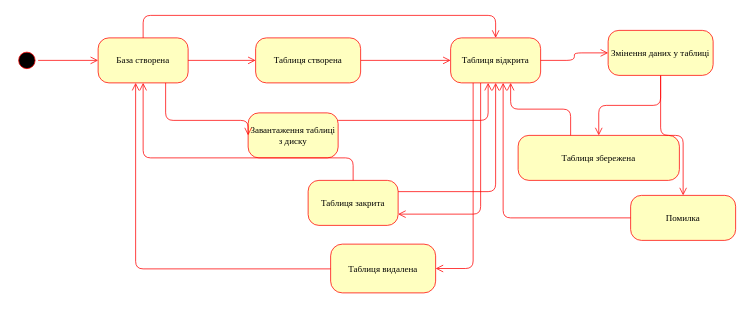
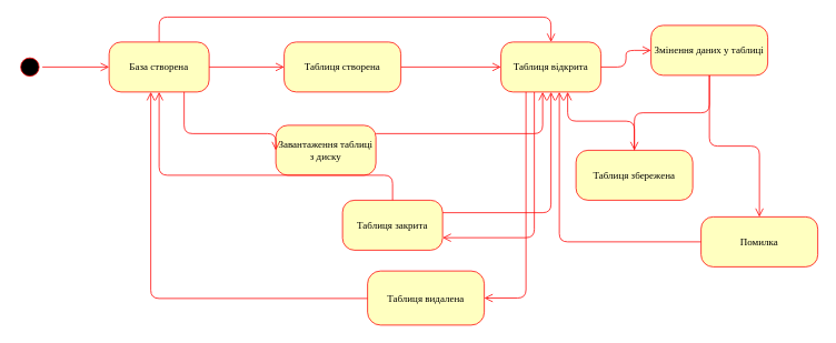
  <mxCell id="0" />
  <mxCell id="1" parent="0" />
  <mxCell id="2" value="" style="ellipse;html=1;shape=startState;fillColor=#000000;strokeColor=#ff0000;rounded=1;shadow=0;comic=0;labelBackgroundColor=none;fontFamily=Verdana;fontSize=12;fontColor=#000000;align=center;direction=south;" parent="1" vertex="1"><mxGeometry x="20" y="65" width="30" height="30" as="geometry" /></mxCell>
  <mxCell id="3" value="База створена" style="rounded=1;whiteSpace=wrap;html=1;arcSize=24;fillColor=#ffffc0;strokeColor=#ff0000;shadow=0;comic=0;labelBackgroundColor=none;fontFamily=Verdana;fontSize=12;fontColor=#000000;align=center;" parent="1" vertex="1"><mxGeometry x="130" y="50" width="120" height="60" as="geometry" /></mxCell>
  <mxCell id="4" style="edgeStyle=orthogonalEdgeStyle;html=1;labelBackgroundColor=none;endArrow=open;endSize=8;strokeColor=#ff0000;fontFamily=Verdana;fontSize=12;align=left;" parent="1" source="5" target="8" edge="1"><mxGeometry relative="1" as="geometry"><Array as="points"><mxPoint x="650" y="160" /></Array></mxGeometry></mxCell>
  <mxCell id="5" value="Завантаження таблиці з диску" style="rounded=1;whiteSpace=wrap;html=1;arcSize=24;fillColor=#ffffc0;strokeColor=#ff0000;shadow=0;comic=0;labelBackgroundColor=none;fontFamily=Verdana;fontSize=12;fontColor=#000000;align=center;" parent="1" vertex="1"><mxGeometry x="330" y="150" width="120" height="60" as="geometry" /></mxCell>
  <mxCell id="6" style="edgeStyle=orthogonalEdgeStyle;html=1;exitX=1;exitY=0.5;entryX=0;entryY=0.5;labelBackgroundColor=none;endArrow=open;endSize=8;strokeColor=#ff0000;fontFamily=Verdana;fontSize=12;align=left;entryDx=0;entryDy=0;exitDx=0;exitDy=0;" parent="1" source="3" target="15" edge="1"><mxGeometry relative="1" as="geometry"><Array as="points" /></mxGeometry></mxCell>
  <mxCell id="7" style="edgeStyle=elbowEdgeStyle;html=1;entryX=1;entryY=0.75;labelBackgroundColor=none;endArrow=open;endSize=8;strokeColor=#ff0000;fontFamily=Verdana;fontSize=12;align=left;" parent="1" source="8" target="9" edge="1"><mxGeometry relative="1" as="geometry"><Array as="points"><mxPoint x="640" y="230" /></Array></mxGeometry></mxCell>
  <mxCell id="8" value="Таблиця відкрита" style="rounded=1;whiteSpace=wrap;html=1;arcSize=24;fillColor=#ffffc0;strokeColor=#ff0000;shadow=0;comic=0;labelBackgroundColor=none;fontFamily=Verdana;fontSize=12;fontColor=#000000;align=center;" parent="1" vertex="1"><mxGeometry x="600" y="50" width="120" height="60" as="geometry" /></mxCell>
  <mxCell id="9" value="Таблиця закрита" style="rounded=1;whiteSpace=wrap;html=1;arcSize=24;fillColor=#ffffc0;strokeColor=#ff0000;shadow=0;comic=0;labelBackgroundColor=none;fontFamily=Verdana;fontSize=12;fontColor=#000000;align=center;" parent="1" vertex="1"><mxGeometry x="410" y="240" width="120" height="60" as="geometry" /></mxCell>
  <mxCell id="10" style="edgeStyle=orthogonalEdgeStyle;html=1;labelBackgroundColor=none;endArrow=open;endSize=8;strokeColor=#ff0000;fontFamily=Verdana;fontSize=12;align=left;" parent="1" source="2" target="3" edge="1"><mxGeometry relative="1" as="geometry" /></mxCell>
  <mxCell id="11" style="edgeStyle=orthogonalEdgeStyle;html=1;labelBackgroundColor=none;endArrow=open;endSize=8;strokeColor=#ff0000;fontFamily=Verdana;fontSize=12;align=left;entryX=0;entryY=0.5;" parent="1" source="3" target="5" edge="1"><mxGeometry relative="1" as="geometry"><Array as="points"><mxPoint x="220" y="160" /></Array></mxGeometry></mxCell>
  <mxCell id="12" style="edgeStyle=orthogonalEdgeStyle;html=1;labelBackgroundColor=none;endArrow=open;endSize=8;strokeColor=#ff0000;fontFamily=Verdana;fontSize=12;align=left;" parent="1" source="9" target="3" edge="1"><mxGeometry relative="1" as="geometry"><Array as="points"><mxPoint x="470" y="210" /><mxPoint x="190" y="210" /></Array></mxGeometry></mxCell>
  <mxCell id="13" style="edgeStyle=orthogonalEdgeStyle;html=1;exitX=1;exitY=0.25;labelBackgroundColor=none;endArrow=open;endSize=8;strokeColor=#ff0000;fontFamily=Verdana;fontSize=12;align=left;" parent="1" source="9" target="8" edge="1"><mxGeometry relative="1" as="geometry" /></mxCell>
  <mxCell id="14" value="" style="edgeStyle=orthogonalEdgeStyle;html=1;labelBackgroundColor=none;endArrow=open;endSize=8;strokeColor=#ff0000;fontFamily=Verdana;fontSize=12;align=left;" edge="1" parent="1" source="15" target="8"><mxGeometry relative="1" as="geometry"><Array as="points" /><mxPoint x="490" y="160" as="sourcePoint" /><mxPoint x="250" y="80" as="targetPoint" /></mxGeometry></mxCell>
  <mxCell id="15" value="Таблиця створена" style="rounded=1;whiteSpace=wrap;html=1;arcSize=24;fillColor=#ffffc0;strokeColor=#ff0000;shadow=0;comic=0;labelBackgroundColor=none;fontFamily=Verdana;fontSize=12;fontColor=#000000;align=center;" vertex="1" parent="1"><mxGeometry x="340" y="50" width="140" height="60" as="geometry" /></mxCell>
- <mxCell id="16" value="Таблиця збережена" style="rounded=1;whiteSpace=wrap;html=1;arcSize=24;fillColor=#ffffc0;strokeColor=#ff0000;shadow=0;comic=0;labelBackgroundColor=none;fontFamily=Verdana;fontSize=12;fontColor=#000000;align=center;" vertex="1" parent="1"><mxGeometry x="690" y="180" width="215" height="60" as="geometry" /></mxCell>
+ <mxCell id="16" value="Таблиця збережена" style="rounded=1;whiteSpace=wrap;html=1;arcSize=24;fillColor=#ffffc0;strokeColor=#ff0000;shadow=0;comic=0;labelBackgroundColor=none;fontFamily=Verdana;fontSize=12;fontColor=#000000;align=center;" vertex="1" parent="1"><mxGeometry x="690" y="180" width="140" height="60" as="geometry" /></mxCell>
  <mxCell id="17" value="" style="edgeStyle=orthogonalEdgeStyle;html=1;labelBackgroundColor=none;endArrow=open;endSize=8;strokeColor=#ff0000;fontFamily=Verdana;fontSize=12;align=left;" edge="1" parent="1" source="19" target="16"><mxGeometry relative="1" as="geometry"><Array as="points" /><mxPoint x="490" y="90" as="sourcePoint" /><mxPoint x="610" y="90" as="targetPoint" /></mxGeometry></mxCell>
  <mxCell id="18" value="" style="edgeStyle=orthogonalEdgeStyle;html=1;labelBackgroundColor=none;endArrow=open;endSize=8;strokeColor=#ff0000;fontFamily=Verdana;fontSize=12;align=left;" edge="1" parent="1" source="8" target="19"><mxGeometry relative="1" as="geometry"><Array as="points" /><mxPoint x="720" y="80" as="sourcePoint" /><mxPoint x="850" y="95" as="targetPoint" /></mxGeometry></mxCell>
- <mxCell id="19" value="Змінення даних у таблиці" style="rounded=1;whiteSpace=wrap;html=1;arcSize=24;fillColor=#ffffc0;strokeColor=#ff0000;shadow=0;comic=0;labelBackgroundColor=none;fontFamily=Verdana;fontSize=12;fontColor=#000000;align=center;" vertex="1" parent="1"><mxGeometry x="810" y="40" width="140" height="60" as="geometry" /></mxCell>
+ <mxCell id="19" value="Змінення даних у таблиці" style="rounded=1;whiteSpace=wrap;html=1;arcSize=24;fillColor=#ffffc0;strokeColor=#ff0000;shadow=0;comic=0;labelBackgroundColor=none;fontFamily=Verdana;fontSize=12;fontColor=#000000;align=center;" vertex="1" parent="1"><mxGeometry x="780" y="30" width="140" height="60" as="geometry" /></mxCell>
  <mxCell id="20" value="Помилка" style="rounded=1;whiteSpace=wrap;html=1;arcSize=24;fillColor=#ffffc0;strokeColor=#ff0000;shadow=0;comic=0;labelBackgroundColor=none;fontFamily=Verdana;fontSize=12;fontColor=#000000;align=center;" vertex="1" parent="1"><mxGeometry x="840" y="260" width="140" height="60" as="geometry" /></mxCell>
  <mxCell id="21" value="" style="edgeStyle=orthogonalEdgeStyle;html=1;labelBackgroundColor=none;endArrow=open;endSize=8;strokeColor=#ff0000;fontFamily=Verdana;fontSize=12;align=left;" edge="1" parent="1" source="19" target="20"><mxGeometry relative="1" as="geometry"><Array as="points" /><mxPoint x="890" y="110" as="sourcePoint" /><mxPoint x="770" y="190" as="targetPoint" /></mxGeometry></mxCell>
  <mxCell id="22" value="" style="edgeStyle=orthogonalEdgeStyle;html=1;labelBackgroundColor=none;endArrow=open;endSize=8;strokeColor=#ff0000;fontFamily=Verdana;fontSize=12;align=left;" edge="1" parent="1" source="16" target="8"><mxGeometry relative="1" as="geometry"><Array as="points"><mxPoint x="760" y="145" /><mxPoint x="680" y="145" /></Array><mxPoint x="730" y="90" as="sourcePoint" /><mxPoint x="820" y="80" as="targetPoint" /></mxGeometry></mxCell>
  <mxCell id="23" value="" style="edgeStyle=orthogonalEdgeStyle;html=1;labelBackgroundColor=none;endArrow=open;endSize=8;strokeColor=#ff0000;fontFamily=Verdana;fontSize=12;align=left;" edge="1" parent="1" source="20" target="8"><mxGeometry relative="1" as="geometry"><Array as="points"><mxPoint x="670" y="290" /></Array><mxPoint x="890" y="110" as="sourcePoint" /><mxPoint x="920" y="270" as="targetPoint" /></mxGeometry></mxCell>
  <mxCell id="24" value="Таблиця видалена" style="rounded=1;whiteSpace=wrap;html=1;arcSize=24;fillColor=#ffffc0;strokeColor=#ff0000;shadow=0;comic=0;labelBackgroundColor=none;fontFamily=Verdana;fontSize=12;fontColor=#000000;align=center;" vertex="1" parent="1"><mxGeometry x="440" y="325" width="140" height="65" as="geometry" /></mxCell>
  <mxCell id="25" style="edgeStyle=elbowEdgeStyle;html=1;labelBackgroundColor=none;endArrow=open;endSize=8;strokeColor=#ff0000;fontFamily=Verdana;fontSize=12;align=left;" edge="1" parent="1" source="8" target="24"><mxGeometry relative="1" as="geometry"><mxPoint x="630" y="110" as="sourcePoint" /><mxPoint x="520" y="295" as="targetPoint" /><Array as="points"><mxPoint x="630" y="240" /></Array></mxGeometry></mxCell>
  <mxCell id="26" style="edgeStyle=elbowEdgeStyle;html=1;labelBackgroundColor=none;endArrow=open;endSize=8;strokeColor=#ff0000;fontFamily=Verdana;fontSize=12;align=left;" edge="1" parent="1" source="24" target="3"><mxGeometry relative="1" as="geometry"><mxPoint x="640" y="120" as="sourcePoint" /><mxPoint x="590" y="368" as="targetPoint" /><Array as="points"><mxPoint x="180" y="358" /></Array></mxGeometry></mxCell>
  <mxCell id="27" style="edgeStyle=orthogonalEdgeStyle;html=1;labelBackgroundColor=none;endArrow=open;endSize=8;strokeColor=#ff0000;fontFamily=Verdana;fontSize=12;align=left;" edge="1" parent="1" source="3" target="8"><mxGeometry relative="1" as="geometry"><Array as="points"><mxPoint x="190" y="20" /><mxPoint x="660" y="20" /></Array><mxPoint x="260" y="90" as="sourcePoint" /><mxPoint x="350" y="90" as="targetPoint" /></mxGeometry></mxCell>
